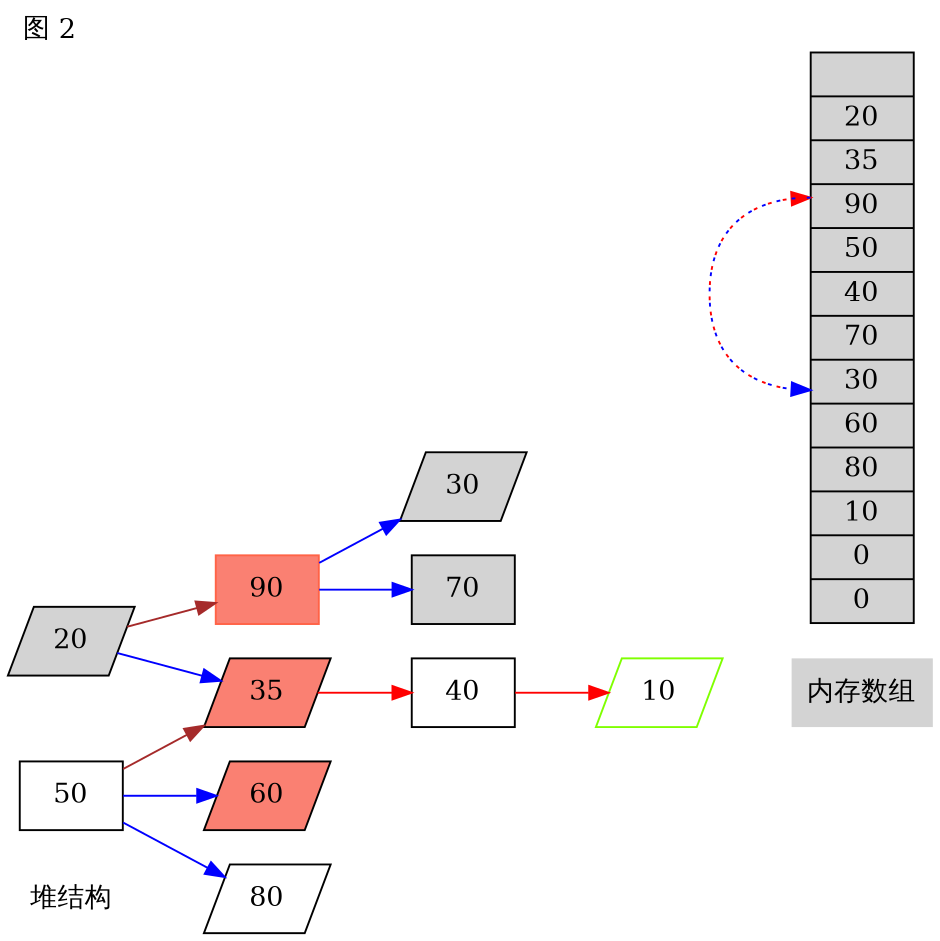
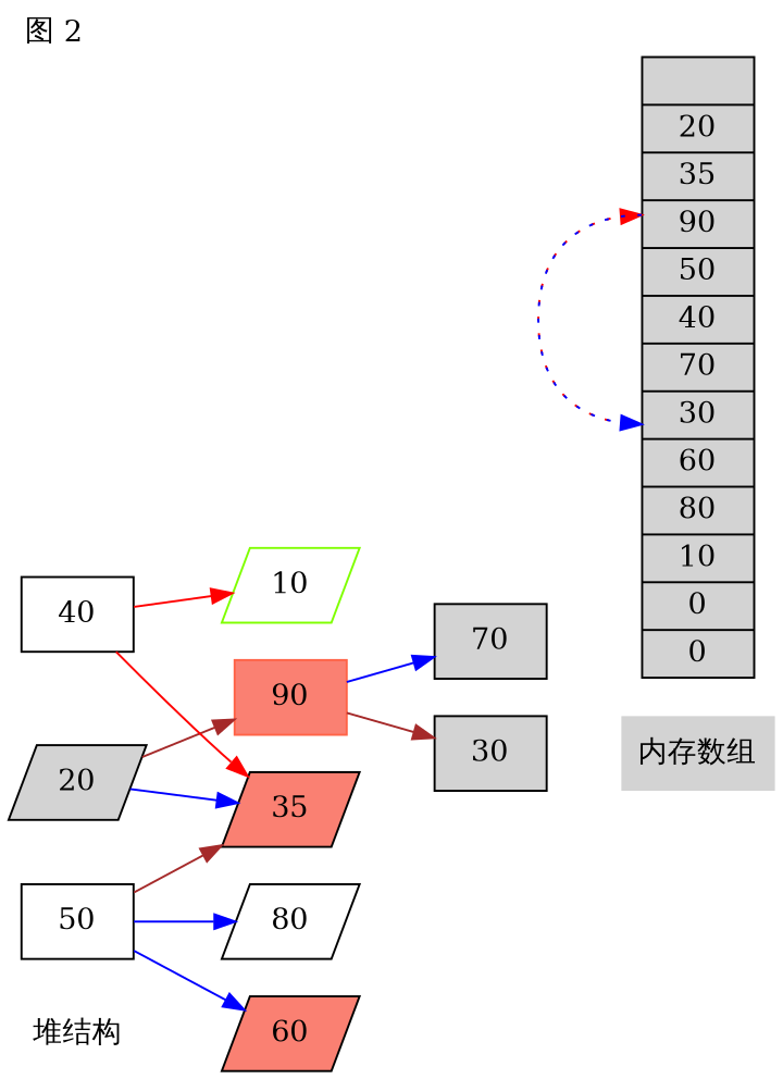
  digraph {
    label="图 2"
    labeljust=l
    labelloc=t
    rankdir=LR
    node [fillcolor=lightgrey shape=parallelogram style=filled]
    edge [color=blue]
    n1 [label="内存数组" shape=plaintext]
    n2 [label="| 20 | 35 | <f2> 90 | 50 | 40 | 70 | <f1> 30 | 60 | 80 | 10 | 0 | 0 " shape=record]
    n3 [fillcolor=white label="堆结构" shape=plaintext]
    n4 [label=20]
    n5 [fillcolor=salmon label=35]
    n6 [color=tomato fillcolor=salmon label=90 shape=box]
    n7 [fillcolor=white label=40 shape=box]
    n8 [label=70 shape=box]
-   n9 [label=30]
+   n9 [label=30 shape=box]
    n10 [fillcolor=white label=50 shape=box]
    n11 [fillcolor=salmon label=60]
    n12 [fillcolor=white label=80]
    n13 [color=chartreuse fillcolor=white label=10]
    subgraph sub_1 {
      rank=sink
      n1
      n2
    }
    n2 -> n2 [color=red headport=f2 style=dotted tailport=f1]
    n2 -> n2 [headport=f1 style=dotted tailport=f2]
    n4 -> n5
    n4 -> n6 [color=brown]
-   n5 -> n7 [color=red]
+   n7 -> n5 [color=red]
    n6 -> n8
-   n6 -> n9
+   n6 -> n9 [color=brown]
    n7 -> n13 [color=red]
    n10 -> n5 [color=brown]
    n10 -> n11
    n10 -> n12
  }
